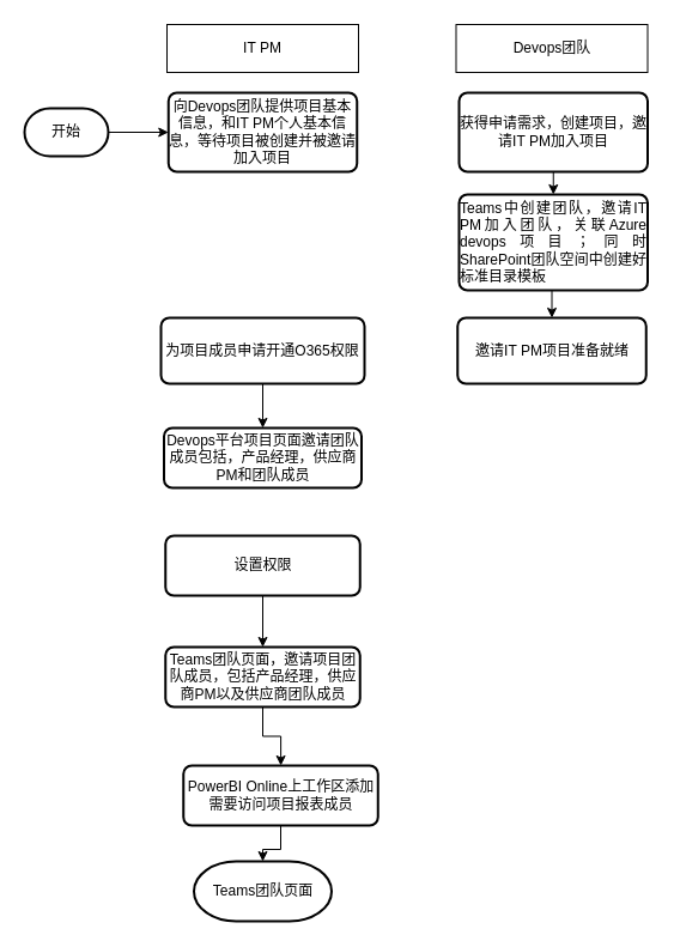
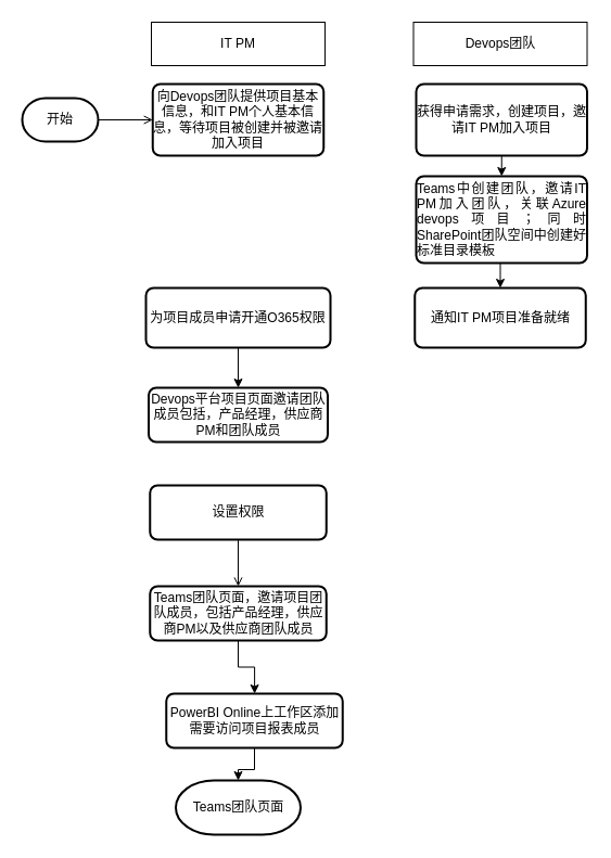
  <mxCell id="0" />
  <mxCell id="1" parent="0" />
- <mxCell id="2" style="edgeStyle=orthogonalEdgeStyle;rounded=0;orthogonalLoop=1;jettySize=auto;html=1;exitX=1;exitY=0.5;exitDx=0;exitDy=0;exitPerimeter=0;" parent="1" source="3" target="11" edge="1"><mxGeometry relative="1" as="geometry" /></mxCell>
+ <mxCell id="2" style="edgeStyle=orthogonalEdgeStyle;rounded=0;orthogonalLoop=1;jettySize=auto;html=1;exitX=1;exitY=0.5;exitDx=0;exitDy=0;exitPerimeter=0;endArrow=open;" parent="1" source="3" target="11" edge="1"><mxGeometry relative="1" as="geometry" /></mxCell>
  <mxCell id="3" value="开始" style="strokeWidth=2;html=1;shape=mxgraph.flowchart.terminator;whiteSpace=wrap;" parent="1" vertex="1"><mxGeometry x="20" y="90" width="70" height="40" as="geometry" /></mxCell>
- <mxCell id="4" style="edgeStyle=orthogonalEdgeStyle;rounded=0;orthogonalLoop=1;jettySize=auto;html=1;exitX=0.5;exitY=1;exitDx=0;exitDy=0;entryX=0.5;entryY=0;entryDx=0;entryDy=0;" parent="1" source="5" target="18" edge="1"><mxGeometry relative="1" as="geometry" /></mxCell>
+ <mxCell id="4" style="edgeStyle=orthogonalEdgeStyle;rounded=0;orthogonalLoop=1;jettySize=auto;html=1;exitX=0.5;exitY=1;exitDx=0;exitDy=0;entryX=0.5;entryY=0;entryDx=0;entryDy=0;endArrow=open;" parent="1" source="5" target="18" edge="1"><mxGeometry relative="1" as="geometry" /></mxCell>
  <mxCell id="5" value="设置权限" style="rounded=1;whiteSpace=wrap;html=1;absoluteArcSize=1;arcSize=14;strokeWidth=2;" parent="1" vertex="1"><mxGeometry x="137.75" y="447" width="162.5" height="50" as="geometry" /></mxCell>
  <mxCell id="6" value="IT PM" style="rounded=0;whiteSpace=wrap;html=1;" parent="1" vertex="1"><mxGeometry x="139" y="20" width="160" height="40" as="geometry" /></mxCell>
  <mxCell id="7" value="Devops团队" style="rounded=0;whiteSpace=wrap;html=1;" parent="1" vertex="1"><mxGeometry x="380.5" y="20" width="160" height="40" as="geometry" /></mxCell>
  <mxCell id="8" value="Devops平台项目页面邀请团队成员包括，产品经理，供应商PM和团队成员" style="rounded=1;whiteSpace=wrap;html=1;absoluteArcSize=1;arcSize=14;strokeWidth=2;" parent="1" vertex="1"><mxGeometry x="136.5" y="357" width="165" height="50" as="geometry" /></mxCell>
  <mxCell id="9" style="edgeStyle=orthogonalEdgeStyle;rounded=0;orthogonalLoop=1;jettySize=auto;html=1;exitX=0.5;exitY=1;exitDx=0;exitDy=0;entryX=0.5;entryY=0;entryDx=0;entryDy=0;" parent="1" source="10" target="8" edge="1"><mxGeometry relative="1" as="geometry" /></mxCell>
  <mxCell id="10" value="&lt;div style=&quot;text-align: justify&quot;&gt;&lt;span&gt;为项目成员申请开通O365权限&lt;/span&gt;&lt;/div&gt;" style="rounded=1;whiteSpace=wrap;html=1;absoluteArcSize=1;arcSize=14;strokeWidth=2;" parent="1" vertex="1"><mxGeometry x="134" y="265" width="170" height="55" as="geometry" /></mxCell>
  <mxCell id="11" value="向Devops团队提供项目基本信息，和IT PM个人基本信息，等待项目被创建并被邀请加入项目" style="rounded=1;whiteSpace=wrap;html=1;absoluteArcSize=1;arcSize=14;strokeWidth=2;" parent="1" vertex="1"><mxGeometry x="140.25" y="77" width="157.5" height="66" as="geometry" /></mxCell>
  <mxCell id="12" style="edgeStyle=orthogonalEdgeStyle;rounded=0;orthogonalLoop=1;jettySize=auto;html=1;exitX=0.5;exitY=1;exitDx=0;exitDy=0;entryX=0.5;entryY=0;entryDx=0;entryDy=0;" parent="1" source="13" target="15" edge="1"><mxGeometry relative="1" as="geometry" /></mxCell>
  <mxCell id="13" value="获得申请需求，创建项目，邀请IT PM加入项目" style="rounded=1;whiteSpace=wrap;html=1;absoluteArcSize=1;arcSize=14;strokeWidth=2;" parent="1" vertex="1"><mxGeometry x="383" y="77" width="157.5" height="66" as="geometry" /></mxCell>
  <mxCell id="14" style="edgeStyle=orthogonalEdgeStyle;rounded=0;orthogonalLoop=1;jettySize=auto;html=1;exitX=0.5;exitY=1;exitDx=0;exitDy=0;entryX=0.5;entryY=0;entryDx=0;entryDy=0;" parent="1" source="15" target="16" edge="1"><mxGeometry relative="1" as="geometry" /></mxCell>
  <mxCell id="15" value="&lt;div style=&quot;text-align: justify&quot;&gt;&lt;span&gt;Teams中创建团队，邀请IT PM加入团队，关联Azure devops项目；同时SharePoint团队空间中创建好标准目录模板&lt;/span&gt;&lt;/div&gt;" style="rounded=1;whiteSpace=wrap;html=1;absoluteArcSize=1;arcSize=14;strokeWidth=2;" parent="1" vertex="1"><mxGeometry x="383" y="162" width="157.5" height="80" as="geometry" /></mxCell>
- <mxCell id="16" value="&lt;div style=&quot;text-align: justify&quot;&gt;邀请IT PM项目准备就绪&lt;/div&gt;" style="rounded=1;whiteSpace=wrap;html=1;absoluteArcSize=1;arcSize=14;strokeWidth=2;" parent="1" vertex="1"><mxGeometry x="381.75" y="265" width="157.5" height="55" as="geometry" /></mxCell>
+ <mxCell id="16" value="&lt;div style=&quot;text-align: justify&quot;&gt;通知IT PM项目准备就绪&lt;/div&gt;" style="rounded=1;whiteSpace=wrap;html=1;absoluteArcSize=1;arcSize=14;strokeWidth=2;" parent="1" vertex="1"><mxGeometry x="381.75" y="265" width="157.5" height="55" as="geometry" /></mxCell>
  <mxCell id="17" style="edgeStyle=orthogonalEdgeStyle;rounded=0;orthogonalLoop=1;jettySize=auto;html=1;exitX=0.5;exitY=1;exitDx=0;exitDy=0;" edge="1" parent="1" source="18" target="21"><mxGeometry relative="1" as="geometry" /></mxCell>
  <mxCell id="18" value="Teams团队页面，邀请项目团队成员，包括产品经理，供应商PM以及供应商团队成员" style="rounded=1;whiteSpace=wrap;html=1;absoluteArcSize=1;arcSize=14;strokeWidth=2;" parent="1" vertex="1"><mxGeometry x="137.75" y="540" width="162.5" height="50" as="geometry" /></mxCell>
  <mxCell id="19" value="Teams团队页面" style="strokeWidth=2;html=1;shape=mxgraph.flowchart.terminator;whiteSpace=wrap;" parent="1" vertex="1"><mxGeometry x="161.5" y="719" width="115" height="50" as="geometry" /></mxCell>
  <mxCell id="20" style="edgeStyle=orthogonalEdgeStyle;rounded=0;orthogonalLoop=1;jettySize=auto;html=1;exitX=0.5;exitY=1;exitDx=0;exitDy=0;" edge="1" parent="1" source="21" target="19"><mxGeometry relative="1" as="geometry" /></mxCell>
  <mxCell id="21" value="PowerBI Online上工作区添加需要访问项目报表成员" style="rounded=1;whiteSpace=wrap;html=1;absoluteArcSize=1;arcSize=14;strokeWidth=2;" vertex="1" parent="1"><mxGeometry x="152.75" y="639" width="162.5" height="50" as="geometry" /></mxCell>
